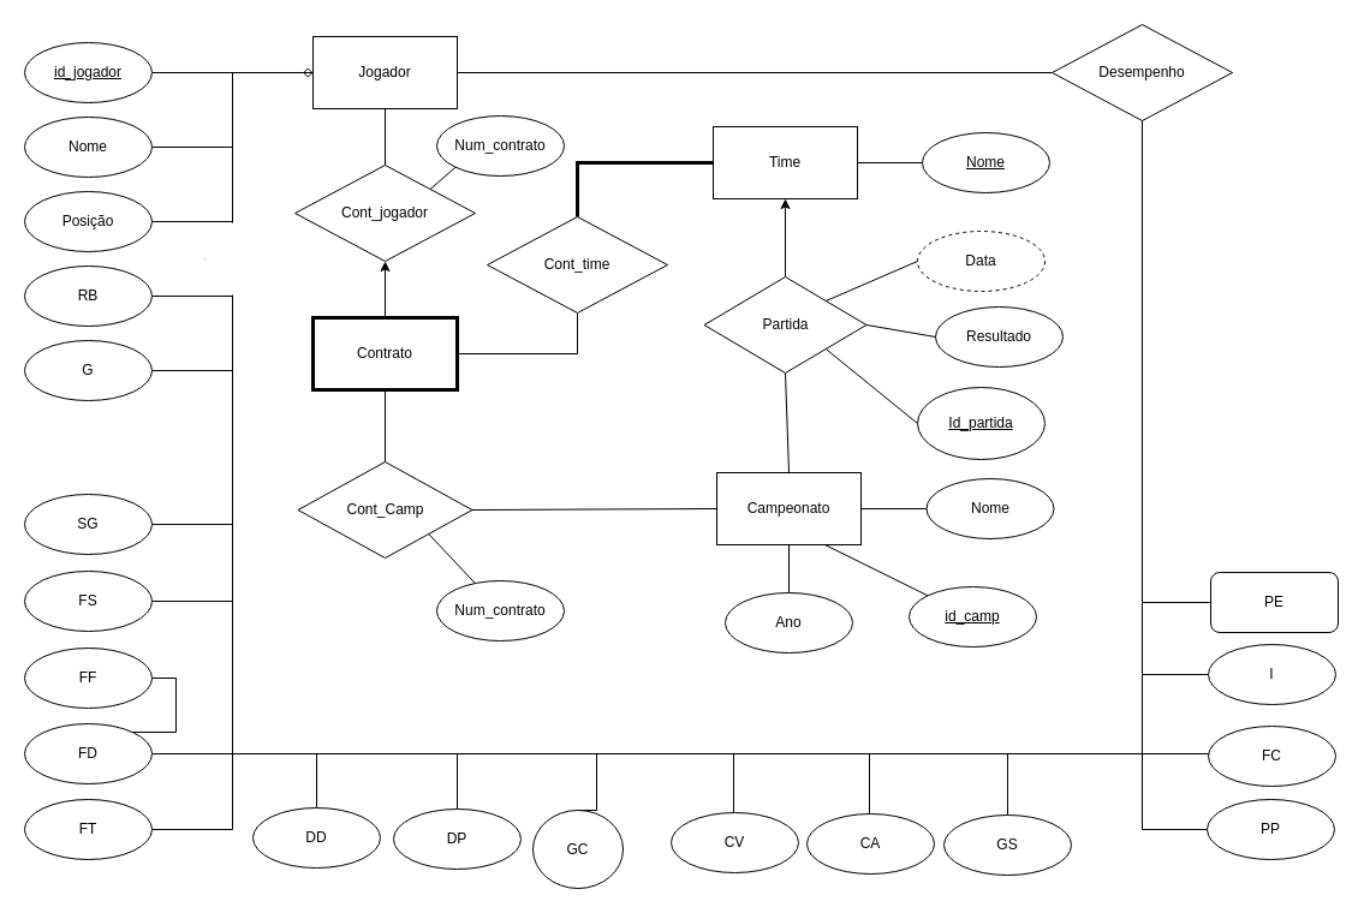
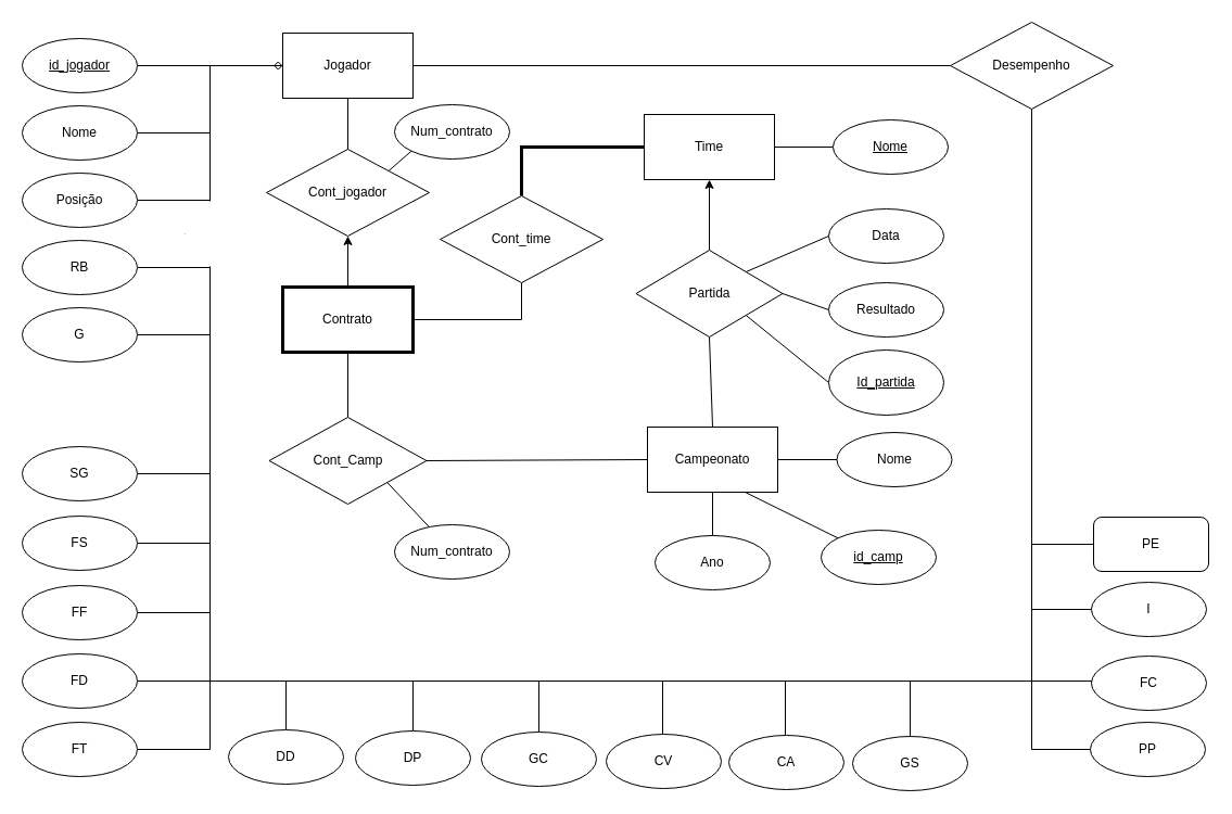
  <mxCell id="0" />
  <mxCell id="1" parent="0" />
  <mxCell id="2" style="edgeStyle=orthogonalEdgeStyle;rounded=0;orthogonalLoop=1;jettySize=auto;html=1;exitX=0.5;exitY=1;exitDx=0;exitDy=0;entryX=0.5;entryY=0;entryDx=0;entryDy=0;endArrow=none;endFill=0;strokeWidth=1;" parent="1" source="4" target="17" edge="1"><mxGeometry relative="1" as="geometry" /></mxCell>
  <mxCell id="3" style="edgeStyle=orthogonalEdgeStyle;rounded=0;orthogonalLoop=1;jettySize=auto;html=1;exitX=1;exitY=0.5;exitDx=0;exitDy=0;entryX=0;entryY=0.5;entryDx=0;entryDy=0;endArrow=none;endFill=0;" parent="1" source="4" target="73" edge="1"><mxGeometry relative="1" as="geometry" /></mxCell>
  <mxCell id="4" value="Jogador" style="rounded=0;whiteSpace=wrap;html=1;" parent="1" vertex="1"><mxGeometry x="260" y="30" width="120" height="60" as="geometry" /></mxCell>
  <mxCell id="5" style="edgeStyle=orthogonalEdgeStyle;rounded=0;orthogonalLoop=1;jettySize=auto;html=1;exitX=0.5;exitY=0;exitDx=0;exitDy=0;entryX=0.5;entryY=1;entryDx=0;entryDy=0;endArrow=classic;endFill=1;strokeWidth=1;" parent="1" source="9" target="6" edge="1"><mxGeometry relative="1" as="geometry" /></mxCell>
  <mxCell id="6" value="Time" style="rounded=0;whiteSpace=wrap;html=1;strokeWidth=1;" parent="1" vertex="1"><mxGeometry x="593" y="105" width="120" height="60" as="geometry" /></mxCell>
  <mxCell id="7" style="rounded=0;orthogonalLoop=1;jettySize=auto;html=1;exitX=1;exitY=0.5;exitDx=0;exitDy=0;entryX=0;entryY=0.5;entryDx=0;entryDy=0;endArrow=diamond;endFill=0;" parent="1" source="8" target="4" edge="1"><mxGeometry relative="1" as="geometry" /></mxCell>
  <mxCell id="8" value="&lt;u&gt;id_jogador&lt;/u&gt;" style="ellipse;whiteSpace=wrap;html=1;" parent="1" vertex="1"><mxGeometry x="20" y="35" width="106" height="50" as="geometry" /></mxCell>
  <mxCell id="9" value="Partida" style="rhombus;whiteSpace=wrap;html=1;strokeWidth=1;" parent="1" vertex="1"><mxGeometry x="585.5" y="230" width="135" height="80" as="geometry" /></mxCell>
  <mxCell id="10" style="rounded=0;orthogonalLoop=1;jettySize=auto;html=1;exitX=0;exitY=0.5;exitDx=0;exitDy=0;entryX=1;entryY=0;entryDx=0;entryDy=0;endArrow=none;endFill=0;strokeWidth=1;" parent="1" source="11" target="9" edge="1"><mxGeometry relative="1" as="geometry" /></mxCell>
- <mxCell id="11" value="Data" style="ellipse;whiteSpace=wrap;html=1;dashed=1;" parent="1" vertex="1"><mxGeometry x="763" y="192" width="106" height="50" as="geometry" /></mxCell>
+ <mxCell id="11" value="Data" style="ellipse;whiteSpace=wrap;html=1;" parent="1" vertex="1"><mxGeometry x="763" y="192" width="106" height="50" as="geometry" /></mxCell>
  <mxCell id="12" style="rounded=0;orthogonalLoop=1;jettySize=auto;html=1;exitX=0;exitY=0.5;exitDx=0;exitDy=0;entryX=1;entryY=0.5;entryDx=0;entryDy=0;endArrow=none;endFill=0;strokeWidth=1;" parent="1" source="13" target="9" edge="1"><mxGeometry relative="1" as="geometry" /></mxCell>
- <mxCell id="13" value="Resultado" style="ellipse;whiteSpace=wrap;html=1;" parent="1" vertex="1"><mxGeometry x="778" y="255" width="106" height="50" as="geometry" /></mxCell>
+ <mxCell id="13" value="Resultado" style="ellipse;whiteSpace=wrap;html=1;" parent="1" vertex="1"><mxGeometry x="763" y="260" width="106" height="50" as="geometry" /></mxCell>
  <mxCell id="14" style="edgeStyle=orthogonalEdgeStyle;rounded=0;orthogonalLoop=1;jettySize=auto;html=1;exitX=0;exitY=0.5;exitDx=0;exitDy=0;entryX=1;entryY=0.5;entryDx=0;entryDy=0;endArrow=none;endFill=0;strokeWidth=1;" parent="1" source="15" target="6" edge="1"><mxGeometry relative="1" as="geometry" /></mxCell>
  <mxCell id="15" value="&lt;u&gt;Nome&lt;/u&gt;" style="ellipse;whiteSpace=wrap;html=1;" parent="1" vertex="1"><mxGeometry x="767" y="110" width="106" height="50" as="geometry" /></mxCell>
  <mxCell id="16" style="rounded=0;orthogonalLoop=1;jettySize=auto;html=1;exitX=0.5;exitY=0;exitDx=0;exitDy=0;entryX=0.5;entryY=1;entryDx=0;entryDy=0;endArrow=classic;endFill=1;strokeWidth=1;" parent="1" source="19" target="17" edge="1"><mxGeometry relative="1" as="geometry" /></mxCell>
  <mxCell id="17" value="Cont_jogador" style="rhombus;whiteSpace=wrap;html=1;strokeWidth=1;" parent="1" vertex="1"><mxGeometry x="245" y="137" width="150" height="80" as="geometry" /></mxCell>
  <mxCell id="18" style="rounded=0;orthogonalLoop=1;jettySize=auto;html=1;exitX=1;exitY=0.5;exitDx=0;exitDy=0;entryX=0.5;entryY=1;entryDx=0;entryDy=0;endArrow=none;endFill=0;strokeWidth=1;edgeStyle=orthogonalEdgeStyle;" parent="1" source="19" target="21" edge="1"><mxGeometry relative="1" as="geometry" /></mxCell>
  <mxCell id="19" value="Contrato" style="rounded=0;whiteSpace=wrap;html=1;strokeWidth=3;" parent="1" vertex="1"><mxGeometry x="260" y="264" width="120" height="60" as="geometry" /></mxCell>
  <mxCell id="20" style="edgeStyle=orthogonalEdgeStyle;rounded=0;orthogonalLoop=1;jettySize=auto;html=1;exitX=0.5;exitY=0;exitDx=0;exitDy=0;entryX=0;entryY=0.5;entryDx=0;entryDy=0;endArrow=none;endFill=0;strokeWidth=3;" parent="1" source="21" target="6" edge="1"><mxGeometry relative="1" as="geometry" /></mxCell>
  <mxCell id="21" value="Cont_time" style="rhombus;whiteSpace=wrap;html=1;strokeWidth=1;" parent="1" vertex="1"><mxGeometry x="405" y="180" width="150" height="80" as="geometry" /></mxCell>
  <mxCell id="22" style="edgeStyle=none;rounded=0;orthogonalLoop=1;jettySize=auto;html=1;exitX=0.5;exitY=0;exitDx=0;exitDy=0;entryX=0.5;entryY=1;entryDx=0;entryDy=0;endArrow=none;endFill=0;" parent="1" source="24" target="9" edge="1"><mxGeometry relative="1" as="geometry"><mxPoint x="500" y="390" as="sourcePoint" /></mxGeometry></mxCell>
  <mxCell id="23" style="edgeStyle=none;rounded=0;orthogonalLoop=1;jettySize=auto;html=1;exitX=0;exitY=0.5;exitDx=0;exitDy=0;entryX=1;entryY=0.5;entryDx=0;entryDy=0;endArrow=none;endFill=0;" parent="1" source="24" target="26" edge="1"><mxGeometry relative="1" as="geometry" /></mxCell>
  <mxCell id="24" value="Campeonato" style="rounded=0;whiteSpace=wrap;html=1;" parent="1" vertex="1"><mxGeometry x="596" y="393" width="120" height="60" as="geometry" /></mxCell>
  <mxCell id="25" style="edgeStyle=none;rounded=0;orthogonalLoop=1;jettySize=auto;html=1;exitX=0.5;exitY=0;exitDx=0;exitDy=0;entryX=0.5;entryY=1;entryDx=0;entryDy=0;endArrow=none;endFill=0;" parent="1" source="26" target="19" edge="1"><mxGeometry relative="1" as="geometry" /></mxCell>
  <mxCell id="26" value="Cont_Camp" style="rhombus;whiteSpace=wrap;html=1;strokeWidth=1;" parent="1" vertex="1"><mxGeometry x="247.5" y="384" width="145" height="80" as="geometry" /></mxCell>
  <mxCell id="27" style="edgeStyle=none;rounded=0;orthogonalLoop=1;jettySize=auto;html=1;exitX=0;exitY=0.5;exitDx=0;exitDy=0;entryX=1;entryY=0.5;entryDx=0;entryDy=0;endArrow=none;endFill=0;" parent="1" source="28" target="24" edge="1"><mxGeometry relative="1" as="geometry" /></mxCell>
  <mxCell id="28" value="Nome" style="ellipse;whiteSpace=wrap;html=1;" parent="1" vertex="1"><mxGeometry x="770.5" y="398" width="106" height="50" as="geometry" /></mxCell>
  <mxCell id="29" style="edgeStyle=none;rounded=0;orthogonalLoop=1;jettySize=auto;html=1;exitX=0.5;exitY=0;exitDx=0;exitDy=0;entryX=0.5;entryY=1;entryDx=0;entryDy=0;endArrow=none;endFill=0;" parent="1" source="30" target="24" edge="1"><mxGeometry relative="1" as="geometry" /></mxCell>
  <mxCell id="30" value="Ano" style="ellipse;whiteSpace=wrap;html=1;" parent="1" vertex="1"><mxGeometry x="603" y="493" width="106" height="50" as="geometry" /></mxCell>
  <mxCell id="31" style="edgeStyle=none;rounded=0;orthogonalLoop=1;jettySize=auto;html=1;exitX=0;exitY=0;exitDx=0;exitDy=0;entryX=0.75;entryY=1;entryDx=0;entryDy=0;endArrow=none;endFill=0;" parent="1" source="32" target="24" edge="1"><mxGeometry relative="1" as="geometry" /></mxCell>
  <mxCell id="32" value="&lt;u&gt;id_camp&lt;/u&gt;" style="ellipse;whiteSpace=wrap;html=1;" parent="1" vertex="1"><mxGeometry x="756" y="488" width="106" height="50" as="geometry" /></mxCell>
  <mxCell id="33" style="edgeStyle=orthogonalEdgeStyle;rounded=0;orthogonalLoop=1;jettySize=auto;html=1;exitX=1;exitY=0.5;exitDx=0;exitDy=0;endArrow=none;endFill=0;entryX=0;entryY=0.5;entryDx=0;entryDy=0;" parent="1" source="34" target="4" edge="1"><mxGeometry relative="1" as="geometry"><mxPoint x="180" y="62" as="targetPoint" /></mxGeometry></mxCell>
  <mxCell id="34" value="Nome" style="ellipse;whiteSpace=wrap;html=1;" parent="1" vertex="1"><mxGeometry x="20" y="97" width="106" height="50" as="geometry" /></mxCell>
  <mxCell id="35" style="edgeStyle=orthogonalEdgeStyle;rounded=0;orthogonalLoop=1;jettySize=auto;html=1;exitX=1;exitY=0.5;exitDx=0;exitDy=0;entryX=0;entryY=0.5;entryDx=0;entryDy=0;endArrow=none;endFill=0;" parent="1" source="36" target="4" edge="1"><mxGeometry relative="1" as="geometry" /></mxCell>
  <mxCell id="36" value="Posição" style="ellipse;whiteSpace=wrap;html=1;" parent="1" vertex="1"><mxGeometry x="20" y="159" width="106" height="50" as="geometry" /></mxCell>
  <mxCell id="37" style="edgeStyle=orthogonalEdgeStyle;rounded=0;orthogonalLoop=1;jettySize=auto;html=1;exitX=1;exitY=0.5;exitDx=0;exitDy=0;entryX=0;entryY=0.5;entryDx=0;entryDy=0;endArrow=none;endFill=0;" parent="1" source="38" target="4" edge="1"><mxGeometry relative="1" as="geometry" /></mxCell>
  <mxCell id="38" value="RB" style="ellipse;whiteSpace=wrap;html=1;" parent="1" vertex="1"><mxGeometry x="20" y="221" width="106" height="50" as="geometry" /></mxCell>
  <mxCell id="39" style="edgeStyle=orthogonalEdgeStyle;rounded=0;orthogonalLoop=1;jettySize=auto;html=1;exitX=1;exitY=0.5;exitDx=0;exitDy=0;entryX=0;entryY=0.5;entryDx=0;entryDy=0;endArrow=none;endFill=0;" parent="1" source="40" target="4" edge="1"><mxGeometry relative="1" as="geometry" /></mxCell>
  <mxCell id="40" value="G" style="ellipse;whiteSpace=wrap;html=1;" parent="1" vertex="1"><mxGeometry x="20" y="283" width="106" height="50" as="geometry" /></mxCell>
  <mxCell id="41" style="edgeStyle=orthogonalEdgeStyle;rounded=0;orthogonalLoop=1;jettySize=auto;html=1;exitX=1;exitY=0.5;exitDx=0;exitDy=0;entryX=0;entryY=0.5;entryDx=0;entryDy=0;endArrow=none;endFill=0;" parent="1" source="42" target="4" edge="1"><mxGeometry relative="1" as="geometry" /></mxCell>
  <mxCell id="42" value="SG" style="ellipse;whiteSpace=wrap;html=1;" parent="1" vertex="1"><mxGeometry x="20" y="411" width="106" height="50" as="geometry" /></mxCell>
  <mxCell id="43" style="edgeStyle=orthogonalEdgeStyle;rounded=0;orthogonalLoop=1;jettySize=auto;html=1;exitX=1;exitY=0.5;exitDx=0;exitDy=0;entryX=0;entryY=0.5;entryDx=0;entryDy=0;endArrow=none;endFill=0;" parent="1" source="44" target="4" edge="1"><mxGeometry relative="1" as="geometry" /></mxCell>
  <mxCell id="44" value="FS" style="ellipse;whiteSpace=wrap;html=1;" parent="1" vertex="1"><mxGeometry x="20" y="475" width="106" height="50" as="geometry" /></mxCell>
- <mxCell id="45" style="edgeStyle=orthogonalEdgeStyle;rounded=0;orthogonalLoop=1;jettySize=auto;html=1;exitX=1;exitY=0.5;exitDx=0;exitDy=0;endArrow=none;endFill=0;" parent="1" source="46" target="48" edge="1"><mxGeometry relative="1" as="geometry" /></mxCell>
+ <mxCell id="45" style="edgeStyle=orthogonalEdgeStyle;rounded=0;orthogonalLoop=1;jettySize=auto;html=1;exitX=1;exitY=0.5;exitDx=0;exitDy=0;entryX=0;entryY=0.5;entryDx=0;entryDy=0;endArrow=none;endFill=0;" parent="1" source="46" target="4" edge="1"><mxGeometry relative="1" as="geometry" /></mxCell>
  <mxCell id="46" value="FF" style="ellipse;whiteSpace=wrap;html=1;" parent="1" vertex="1"><mxGeometry x="20" y="539" width="106" height="50" as="geometry" /></mxCell>
  <mxCell id="47" style="edgeStyle=orthogonalEdgeStyle;rounded=0;orthogonalLoop=1;jettySize=auto;html=1;exitX=1;exitY=0.5;exitDx=0;exitDy=0;entryX=0;entryY=0.5;entryDx=0;entryDy=0;endArrow=none;endFill=0;" parent="1" source="48" target="4" edge="1"><mxGeometry relative="1" as="geometry" /></mxCell>
  <mxCell id="48" value="FD" style="ellipse;whiteSpace=wrap;html=1;" parent="1" vertex="1"><mxGeometry x="20" y="602" width="106" height="50" as="geometry" /></mxCell>
  <mxCell id="49" style="edgeStyle=orthogonalEdgeStyle;rounded=0;orthogonalLoop=1;jettySize=auto;html=1;exitX=1;exitY=0.5;exitDx=0;exitDy=0;entryX=0;entryY=0.5;entryDx=0;entryDy=0;endArrow=none;endFill=0;" parent="1" source="50" target="4" edge="1"><mxGeometry relative="1" as="geometry" /></mxCell>
  <mxCell id="50" value="FT" style="ellipse;whiteSpace=wrap;html=1;" parent="1" vertex="1"><mxGeometry x="20" y="665" width="106" height="50" as="geometry" /></mxCell>
  <mxCell id="51" style="edgeStyle=orthogonalEdgeStyle;rounded=0;orthogonalLoop=1;jettySize=auto;html=1;exitX=0.5;exitY=0;exitDx=0;exitDy=0;entryX=0;entryY=0.5;entryDx=0;entryDy=0;endArrow=none;endFill=0;" parent="1" source="52" target="4" edge="1"><mxGeometry relative="1" as="geometry"><Array as="points"><mxPoint x="263" y="627" /><mxPoint x="193" y="627" /><mxPoint x="193" y="60" /></Array></mxGeometry></mxCell>
  <mxCell id="52" value="DD" style="ellipse;whiteSpace=wrap;html=1;" parent="1" vertex="1"><mxGeometry x="210" y="672" width="106" height="50" as="geometry" /></mxCell>
  <mxCell id="53" style="edgeStyle=orthogonalEdgeStyle;rounded=0;orthogonalLoop=1;jettySize=auto;html=1;exitX=0.5;exitY=0;exitDx=0;exitDy=0;entryX=0;entryY=0.5;entryDx=0;entryDy=0;endArrow=none;endFill=0;" parent="1" source="54" target="4" edge="1"><mxGeometry relative="1" as="geometry"><Array as="points"><mxPoint x="380" y="627" /><mxPoint x="193" y="627" /><mxPoint x="193" y="60" /></Array></mxGeometry></mxCell>
  <mxCell id="54" value="DP" style="ellipse;whiteSpace=wrap;html=1;" parent="1" vertex="1"><mxGeometry x="327" y="673" width="106" height="50" as="geometry" /></mxCell>
  <mxCell id="55" style="edgeStyle=orthogonalEdgeStyle;rounded=0;orthogonalLoop=1;jettySize=auto;html=1;exitX=0.5;exitY=0;exitDx=0;exitDy=0;entryX=0;entryY=0.5;entryDx=0;entryDy=0;endArrow=none;endFill=0;" parent="1" source="56" target="4" edge="1"><mxGeometry relative="1" as="geometry"><Array as="points"><mxPoint x="496" y="627" /><mxPoint x="193" y="627" /><mxPoint x="193" y="60" /></Array></mxGeometry></mxCell>
- <mxCell id="56" value="GC" style="ellipse;whiteSpace=wrap;html=1;" parent="1" vertex="1"><mxGeometry x="443" y="674" width="75" height="65" as="geometry" /></mxCell>
+ <mxCell id="56" value="GC" style="ellipse;whiteSpace=wrap;html=1;" parent="1" vertex="1"><mxGeometry x="443" y="674" width="106" height="50" as="geometry" /></mxCell>
  <mxCell id="57" style="edgeStyle=orthogonalEdgeStyle;rounded=0;orthogonalLoop=1;jettySize=auto;html=1;exitX=0.5;exitY=0;exitDx=0;exitDy=0;entryX=0;entryY=0.5;entryDx=0;entryDy=0;endArrow=none;endFill=0;" parent="1" source="58" target="4" edge="1"><mxGeometry relative="1" as="geometry"><Array as="points"><mxPoint x="610" y="676" /><mxPoint x="610" y="627" /><mxPoint x="193" y="627" /><mxPoint x="193" y="60" /></Array></mxGeometry></mxCell>
  <mxCell id="58" value="CV" style="ellipse;whiteSpace=wrap;html=1;" parent="1" vertex="1"><mxGeometry x="558" y="676" width="106" height="50" as="geometry" /></mxCell>
  <mxCell id="59" style="edgeStyle=orthogonalEdgeStyle;rounded=0;orthogonalLoop=1;jettySize=auto;html=1;exitX=0.5;exitY=0;exitDx=0;exitDy=0;entryX=0;entryY=0.5;entryDx=0;entryDy=0;endArrow=none;endFill=0;" parent="1" source="60" target="4" edge="1"><mxGeometry relative="1" as="geometry"><Array as="points"><mxPoint x="723" y="627" /><mxPoint x="193" y="627" /><mxPoint x="193" y="60" /></Array></mxGeometry></mxCell>
  <mxCell id="60" value="CA" style="ellipse;whiteSpace=wrap;html=1;" parent="1" vertex="1"><mxGeometry x="671" y="677" width="106" height="50" as="geometry" /></mxCell>
  <mxCell id="61" style="edgeStyle=orthogonalEdgeStyle;rounded=0;orthogonalLoop=1;jettySize=auto;html=1;exitX=0.5;exitY=0;exitDx=0;exitDy=0;entryX=0;entryY=0.5;entryDx=0;entryDy=0;endArrow=none;endFill=0;" parent="1" source="62" target="4" edge="1"><mxGeometry relative="1" as="geometry"><Array as="points"><mxPoint x="838" y="627" /><mxPoint x="193" y="627" /><mxPoint x="193" y="60" /></Array></mxGeometry></mxCell>
  <mxCell id="62" value="GS" style="ellipse;whiteSpace=wrap;html=1;" parent="1" vertex="1"><mxGeometry x="785" y="678" width="106" height="50" as="geometry" /></mxCell>
  <mxCell id="63" value="PP" style="ellipse;whiteSpace=wrap;html=1;" parent="1" vertex="1"><mxGeometry x="1004" y="665" width="106" height="50" as="geometry" /></mxCell>
  <mxCell id="64" style="edgeStyle=orthogonalEdgeStyle;rounded=0;orthogonalLoop=1;jettySize=auto;html=1;exitX=0;exitY=0.5;exitDx=0;exitDy=0;endArrow=none;endFill=0;entryX=0;entryY=0.5;entryDx=0;entryDy=0;" parent="1" source="63" target="4" edge="1"><mxGeometry relative="1" as="geometry"><mxPoint x="240" y="70" as="targetPoint" /><Array as="points"><mxPoint x="950" y="690" /><mxPoint x="950" y="627" /><mxPoint x="193" y="627" /><mxPoint x="193" y="60" /></Array></mxGeometry></mxCell>
  <mxCell id="65" style="edgeStyle=orthogonalEdgeStyle;rounded=0;orthogonalLoop=1;jettySize=auto;html=1;exitX=0;exitY=0.5;exitDx=0;exitDy=0;entryX=0;entryY=0.5;entryDx=0;entryDy=0;endArrow=none;endFill=0;" parent="1" source="66" target="4" edge="1"><mxGeometry relative="1" as="geometry"><Array as="points"><mxPoint x="193" y="627" /><mxPoint x="193" y="60" /></Array></mxGeometry></mxCell>
  <mxCell id="66" value="FC" style="ellipse;whiteSpace=wrap;html=1;" parent="1" vertex="1"><mxGeometry x="1005" y="604" width="106" height="50" as="geometry" /></mxCell>
  <mxCell id="67" style="edgeStyle=orthogonalEdgeStyle;rounded=0;orthogonalLoop=1;jettySize=auto;html=1;exitX=0;exitY=0.5;exitDx=0;exitDy=0;entryX=0;entryY=0.5;entryDx=0;entryDy=0;endArrow=none;endFill=0;" parent="1" source="69" target="4" edge="1"><mxGeometry relative="1" as="geometry"><Array as="points"><mxPoint x="950" y="561" /><mxPoint x="950" y="627" /><mxPoint x="193" y="627" /><mxPoint x="193" y="60" /></Array></mxGeometry></mxCell>
  <mxCell id="68" style="edgeStyle=orthogonalEdgeStyle;rounded=0;orthogonalLoop=1;jettySize=auto;html=1;exitX=0;exitY=0.5;exitDx=0;exitDy=0;entryX=0.5;entryY=1;entryDx=0;entryDy=0;endArrow=none;endFill=0;" parent="1" source="69" target="73" edge="1"><mxGeometry relative="1" as="geometry"><Array as="points"><mxPoint x="950" y="561" /></Array></mxGeometry></mxCell>
  <mxCell id="69" value="I" style="ellipse;whiteSpace=wrap;html=1;" parent="1" vertex="1"><mxGeometry x="1005" y="536" width="106" height="50" as="geometry" /></mxCell>
  <mxCell id="70" style="edgeStyle=orthogonalEdgeStyle;rounded=0;orthogonalLoop=1;jettySize=auto;html=1;exitX=0;exitY=0.5;exitDx=0;exitDy=0;entryX=0;entryY=0.5;entryDx=0;entryDy=0;endArrow=none;endFill=0;" parent="1" target="4" edge="1"><mxGeometry relative="1" as="geometry"><mxPoint x="183" y="210.6" as="sourcePoint" /><Array as="points"><mxPoint x="193" y="60" /></Array></mxGeometry></mxCell>
  <mxCell id="71" value="PE" style="whiteSpace=wrap;html=1;rounded=1;" parent="1" vertex="1"><mxGeometry x="1007" y="476" width="106" height="50" as="geometry" /></mxCell>
  <mxCell id="72" style="edgeStyle=orthogonalEdgeStyle;rounded=0;orthogonalLoop=1;jettySize=auto;html=1;exitX=0.5;exitY=1;exitDx=0;exitDy=0;entryX=0;entryY=0.5;entryDx=0;entryDy=0;endArrow=none;endFill=0;" parent="1" source="73" target="71" edge="1"><mxGeometry relative="1" as="geometry"><Array as="points"><mxPoint x="950" y="109" /><mxPoint x="950" y="501" /></Array></mxGeometry></mxCell>
  <mxCell id="73" value="Desempenho" style="rhombus;whiteSpace=wrap;html=1;strokeWidth=1;" parent="1" vertex="1"><mxGeometry x="875" y="20" width="150" height="80" as="geometry" /></mxCell>
  <mxCell id="74" style="rounded=0;orthogonalLoop=1;jettySize=auto;html=1;exitX=0;exitY=0.5;exitDx=0;exitDy=0;entryX=1;entryY=1;entryDx=0;entryDy=0;endArrow=none;endFill=0;" parent="1" source="75" target="9" edge="1"><mxGeometry relative="1" as="geometry" /></mxCell>
  <mxCell id="75" value="&lt;u&gt;Id_partida&lt;/u&gt;" style="ellipse;whiteSpace=wrap;html=1;" parent="1" vertex="1"><mxGeometry x="763" y="322" width="106" height="60" as="geometry" /></mxCell>
  <mxCell id="76" style="edgeStyle=orthogonalEdgeStyle;rounded=0;orthogonalLoop=1;jettySize=auto;html=1;exitX=0;exitY=0.5;exitDx=0;exitDy=0;entryX=0;entryY=0.5;entryDx=0;entryDy=0;endArrow=none;endFill=0;" parent="1" source="77" edge="1"><mxGeometry relative="1" as="geometry"><mxPoint x="1007" y="501.235" as="sourcePoint" /><mxPoint x="183" y="210.6" as="targetPoint" /><Array as="points" /></mxGeometry></mxCell>
  <mxCell id="77" value="" style="rounded=0;whiteSpace=wrap;html=1;fillColor=#ffffff;gradientColor=none;strokeColor=none;strokeWidth=1;perimeterSpacing=0;" parent="1" vertex="1"><mxGeometry x="170" y="185" width="44" height="60" as="geometry" /></mxCell>
  <mxCell id="78" style="rounded=0;orthogonalLoop=1;jettySize=auto;html=1;entryX=1;entryY=1;entryDx=0;entryDy=0;endArrow=none;endFill=0;" edge="1" parent="1" source="79" target="26"><mxGeometry relative="1" as="geometry" /></mxCell>
  <mxCell id="79" value="Num_contrato" style="ellipse;whiteSpace=wrap;html=1;" vertex="1" parent="1"><mxGeometry x="363" y="483" width="106" height="50" as="geometry" /></mxCell>
  <mxCell id="80" style="edgeStyle=none;rounded=0;orthogonalLoop=1;jettySize=auto;html=1;exitX=0;exitY=1;exitDx=0;exitDy=0;entryX=1;entryY=0;entryDx=0;entryDy=0;endArrow=none;endFill=0;" edge="1" parent="1" source="81" target="17"><mxGeometry relative="1" as="geometry" /></mxCell>
  <mxCell id="81" value="Num_contrato" style="ellipse;whiteSpace=wrap;html=1;" vertex="1" parent="1"><mxGeometry x="363" y="96" width="106" height="50" as="geometry" /></mxCell>
